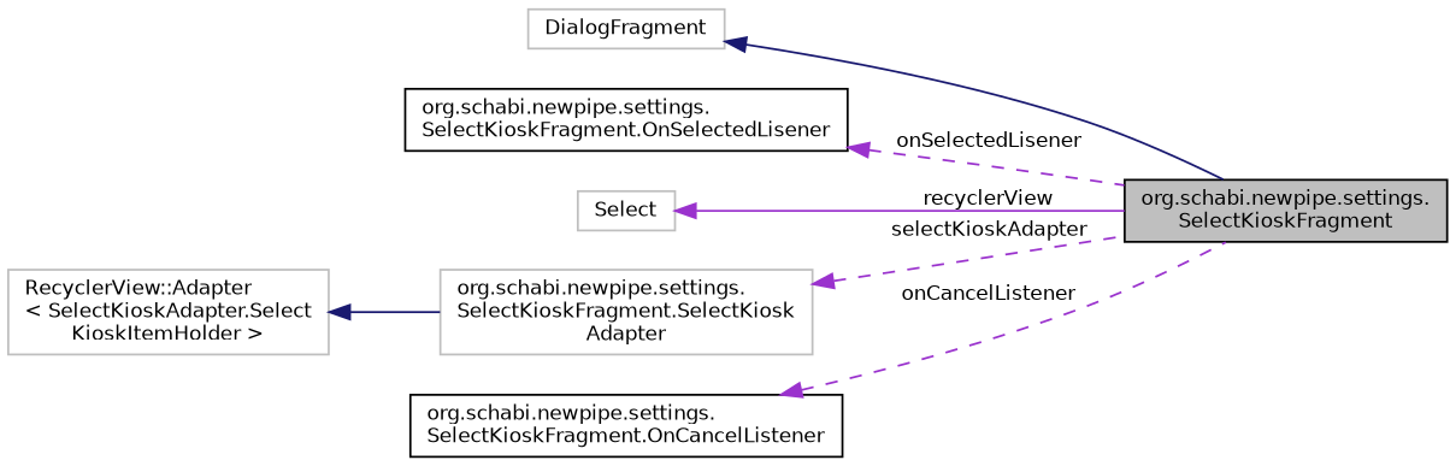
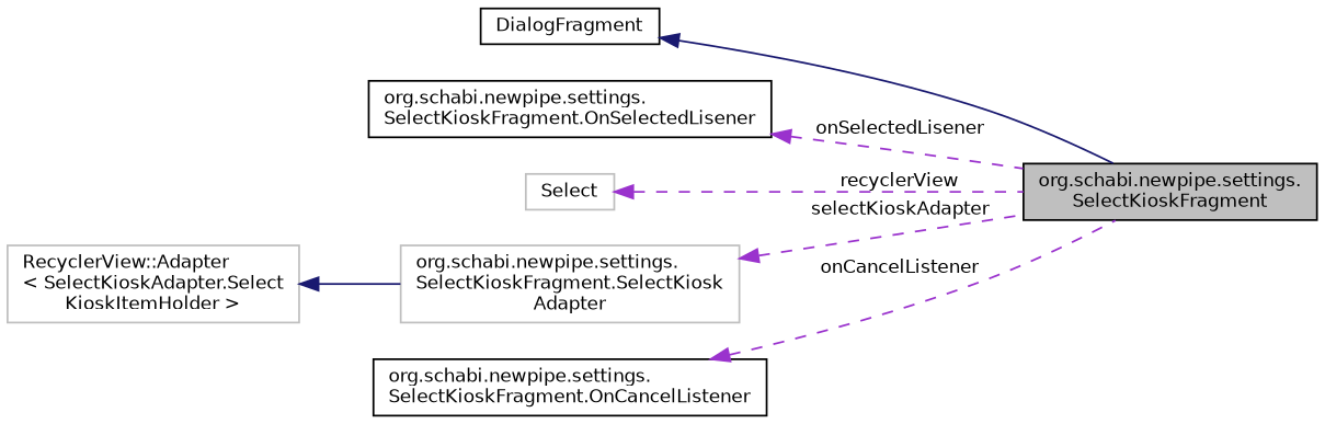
  digraph {
    rankdir=LR
    node [color=grey75 fillcolor=white fontname=Helvetica fontsize=10 shape=record style=filled]
    edge [color=darkorchid3 dir=back fontname=Helvetica fontsize=10 labelfontname=Helvetica labelfontsize=10 style=dashed]
    n1 [color=black fillcolor=grey75 fontcolor=black height=0.2 label="org.schabi.newpipe.settings.\lSelectKioskFragment" width=0.4]
-   n2 [height=0.2 label=DialogFragment width=0.4]
+   n2 [color=black height=0.2 label=DialogFragment width=0.4]
    n3 [color=black height=0.2 label="org.schabi.newpipe.settings.\lSelectKioskFragment.OnSelectedLisener" width=0.4]
    n4 [height=0.2 label=Select width=0.4]
    n5 [height=0.2 label="org.schabi.newpipe.settings.\lSelectKioskFragment.SelectKiosk\lAdapter" width=0.4]
    n6 [height=0.2 label="RecyclerView::Adapter\l\< SelectKioskAdapter.Select\lKioskItemHolder \>" width=0.4]
    n7 [color=black height=0.2 label="org.schabi.newpipe.settings.\lSelectKioskFragment.OnCancelListener" width=0.4]
    n2 -> n1 [color=midnightblue style=solid]
    n3 -> n1 [label=" onSelectedLisener"]
-   n4 -> n1 [label=" recyclerView" style=solid]
+   n4 -> n1 [label=" recyclerView"]
    n5 -> n1 [label=" selectKioskAdapter"]
    n6 -> n5 [color=midnightblue style=solid]
    n7 -> n1 [label=" onCancelListener"]
  }
